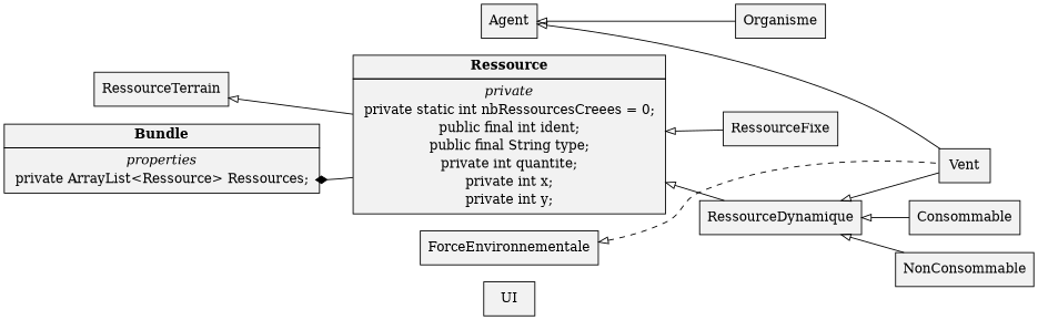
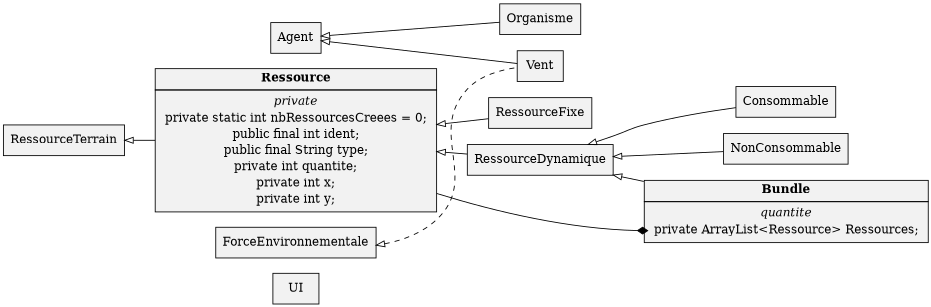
  digraph {
    rankdir=LR
    node [fillcolor=gray95 shape=record style=filled]
    edge [arrowtail=empty dir=back]
    Agent [shape=rectangle]
    n2 [label=<<table border="0" cellborder="1" cellspacing="0" cellpadding="4"> 			<tr> <td> <b> Ressource </b> </td> </tr> 			<tr> <td> 				<table border="0" cellborder="0" cellspacing="0"> 					<tr> <td> <I> private </I> </td> </tr> 					<tr> <td> private static int nbRessourcesCreees = 0; </td> </tr> 					<tr> <td> public final int ident; </td> </tr> 					<tr> <td> public final String type; </td> </tr> 					<tr> <td> private int quantite; </td> </tr> 					<tr> <td> private int x; </td> </tr> 					<tr> <td> private int y; </td> </tr> 				</table> 			</td> </tr> 		</table>> shape=plain]
    ForceEnvironnementale [shape=rectangle]
    UI [shape=rectangle]
    Organisme
    Vent
    RessourceFixe
    RessourceDynamique
    RessourceTerrain
    Consommable
    NonConsommable
-   n12 [label=<<table border="0" cellborder="1" cellspacing="0" cellpadding="4"> 			<tr> <td> <b> Bundle </b> </td> </tr> 			<tr> <td> 				<table border="0" cellborder="0" cellspacing="0"> 					<tr> <td> <I> properties </I> </td> </tr> 					<tr> <td port="rss"> private ArrayList&lt;Ressource&gt; Ressources; </td> </tr> 				</table> 			</td> </tr> 		</table>> shape=plain]
+   n12 [label=<<table border="0" cellborder="1" cellspacing="0" cellpadding="4"> 			<tr> <td> <b> Bundle </b> </td> </tr> 			<tr> <td> 				<table border="0" cellborder="0" cellspacing="0"> 					<tr> <td> <I> quantite </I> </td> </tr> 					<tr> <td port="rss"> private ArrayList&lt;Ressource&gt; Ressources; </td> </tr> 				</table> 			</td> </tr> 		</table>> shape=plain]
    subgraph sub_1 {
      rank=same
      Agent
      n2
      ForceEnvironnementale
      UI
    }
    Agent -> n2 [style=invis arrowtail="" dir=""]
    Agent -> Organisme
    Agent -> Vent
    n2 -> ForceEnvironnementale [style=invis arrowtail="" dir=""]
    n2 -> RessourceFixe
    n2 -> RessourceDynamique
    ForceEnvironnementale -> UI [style=invis arrowtail="" dir=""]
    ForceEnvironnementale -> Vent [style=dashed]
    RessourceDynamique -> Consommable
    RessourceDynamique -> NonConsommable
-   RessourceDynamique -> Vent
+   RessourceDynamique -> n12
    RessourceTerrain -> n2
    n12 -> n2 [arrowtail=diamond style=solid tailport=rss]
  }
